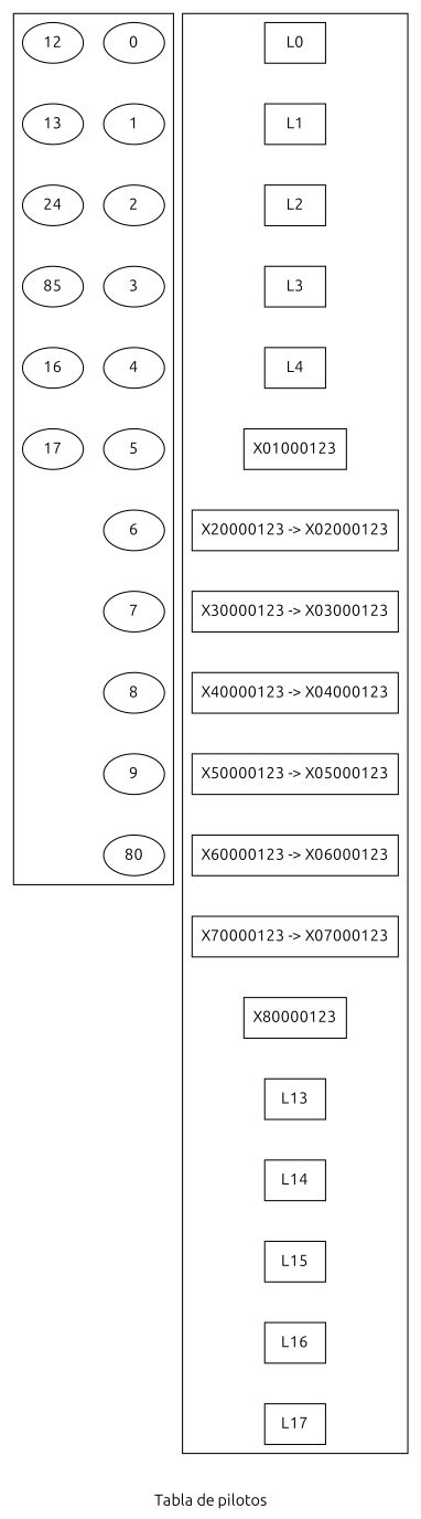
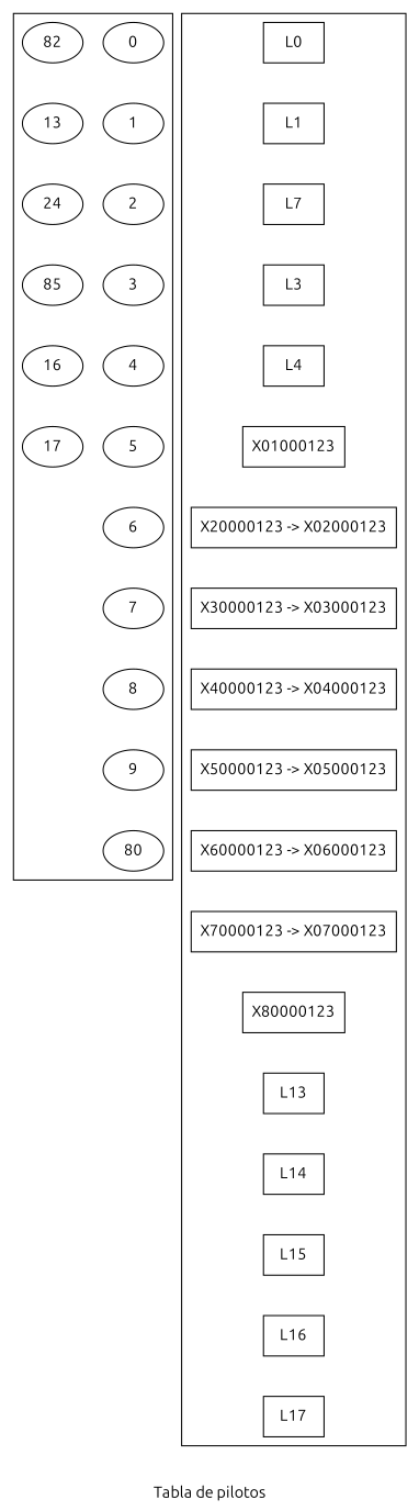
  digraph {
    fontname=Ubuntu
    label="Tabla de pilotos"
    node [fontname=Ubuntu shape=box]
    edge [fontname=Ubuntu style=invis]
    0 [shape=""]
    1 [shape=""]
    2 [shape=""]
    3 [shape=""]
    4 [shape=""]
    5 [shape=""]
    6 [shape=""]
    7 [shape=""]
    8 [shape=""]
    9 [shape=""]
    n11 [label=80 shape=""]
-   12 [shape=""]
+   12 [label=82 shape=""]
    13 [shape=""]
    n14 [label=24 shape=""]
    n15 [label=85 shape=""]
    16 [shape=""]
    17 [shape=""]
    L0
    L1
-   L2
+   L2 [label=L7]
    L3
    L4
    n23 [label=X01000123]
    n24 [label="X20000123 -> X02000123"]
    n25 [label="X30000123 -> X03000123"]
    n26 [label="X40000123 -> X04000123"]
    n27 [label="X50000123 -> X05000123"]
    n28 [label="X60000123 -> X06000123"]
    n29 [label="X70000123 -> X07000123"]
    n30 [label=X80000123]
    L13
    L14
    L15
    L16
    L17
    subgraph cluster_1 {
      label=""
      0
      1
      2
      3
      4
      5
      6
      7
      8
      9
      n11
      12
      13
      n14
      n15
      16
      17
    }
    subgraph cluster_2 {
      label=""
      L0
      L1
      L2
      L3
      L4
      n23
      n24
      n25
      n26
      n27
      n28
      n29
      n30
      L13
      L14
      L15
      L16
      L17
    }
    0 -> 1
    1 -> 2
    2 -> 3
    3 -> 4
    4 -> 5
    5 -> 6
    6 -> 7
    7 -> 8
    8 -> 9
    9 -> n11
    12 -> 13
    13 -> n14
    n14 -> n15
    n15 -> 16
    16 -> 17
    L0 -> L1
    L1 -> L2
    L2 -> L3
    L3 -> L4
    L4 -> n23
    n23 -> n24
    n24 -> n25
    n25 -> n26
    n26 -> n27
    n27 -> n28
    n28 -> n29
    n29 -> n30
    n30 -> L13
    L13 -> L14
    L14 -> L15
    L15 -> L16
    L16 -> L17
  }
